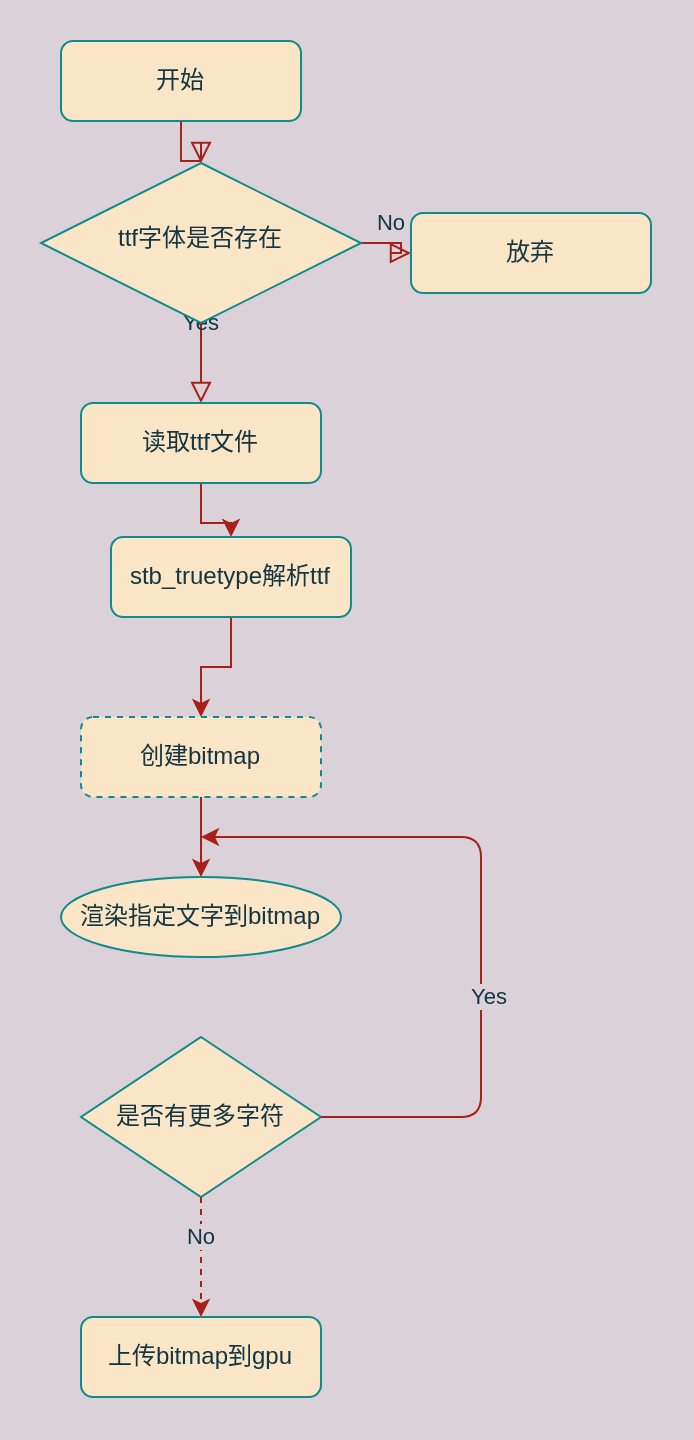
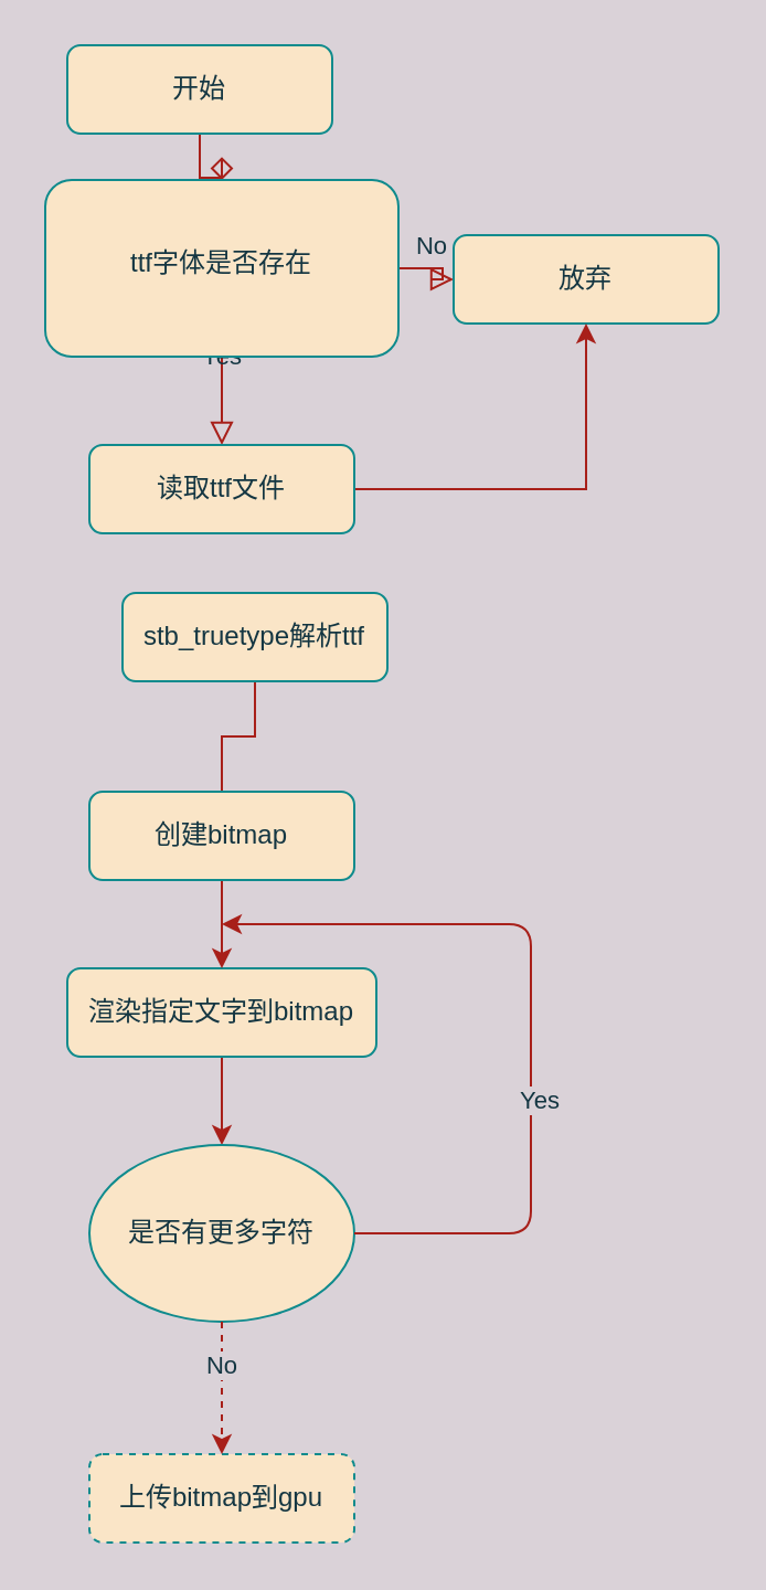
  <mxCell id="0" />
  <mxCell id="1" parent="0" />
- <mxCell id="2" value="" style="rounded=0;html=1;jettySize=auto;orthogonalLoop=1;fontSize=11;endArrow=block;endFill=0;endSize=8;strokeWidth=1;shadow=0;labelBackgroundColor=none;edgeStyle=orthogonalEdgeStyle;strokeColor=#A8201A;fontColor=#143642;" parent="1" source="3" target="6" edge="1"><mxGeometry relative="1" as="geometry" /></mxCell>
+ <mxCell id="2" value="" style="rounded=0;html=1;jettySize=auto;orthogonalLoop=1;fontSize=11;endArrow=diamond;endFill=0;endSize=8;strokeWidth=1;shadow=0;labelBackgroundColor=none;edgeStyle=orthogonalEdgeStyle;strokeColor=#A8201A;fontColor=#143642;" parent="1" source="3" target="6" edge="1"><mxGeometry relative="1" as="geometry" /></mxCell>
  <mxCell id="3" value="开始" style="rounded=1;whiteSpace=wrap;html=1;fontSize=12;glass=0;strokeWidth=1;shadow=0;fillColor=#FAE5C7;strokeColor=#0F8B8D;fontColor=#143642;" parent="1" vertex="1"><mxGeometry x="30" y="20" width="120" height="40" as="geometry" /></mxCell>
  <mxCell id="4" value="Yes" style="rounded=0;html=1;jettySize=auto;orthogonalLoop=1;fontSize=11;endArrow=block;endFill=0;endSize=8;strokeWidth=1;shadow=0;labelBackgroundColor=none;edgeStyle=orthogonalEdgeStyle;strokeColor=#A8201A;fontColor=#143642;" parent="1" source="6" edge="1"><mxGeometry y="20" relative="1" as="geometry"><mxPoint as="offset" /><mxPoint x="100" y="201" as="targetPoint" /></mxGeometry></mxCell>
  <mxCell id="5" value="No" style="edgeStyle=orthogonalEdgeStyle;rounded=0;html=1;jettySize=auto;orthogonalLoop=1;fontSize=11;endArrow=block;endFill=0;endSize=8;strokeWidth=1;shadow=0;labelBackgroundColor=none;strokeColor=#A8201A;fontColor=#143642;" parent="1" source="6" target="7" edge="1"><mxGeometry y="10" relative="1" as="geometry"><mxPoint as="offset" /></mxGeometry></mxCell>
- <mxCell id="6" value="ttf字体是否存在" style="rhombus;whiteSpace=wrap;html=1;shadow=0;fontFamily=Helvetica;fontSize=12;align=center;strokeWidth=1;spacing=6;spacingTop=-4;fillColor=#FAE5C7;strokeColor=#0F8B8D;fontColor=#143642;" parent="1" vertex="1"><mxGeometry x="20" y="81" width="160" height="80" as="geometry" /></mxCell>
+ <mxCell id="6" value="ttf字体是否存在" style="whiteSpace=wrap;html=1;shadow=0;fontFamily=Helvetica;fontSize=12;align=center;strokeWidth=1;spacing=6;spacingTop=-4;fillColor=#FAE5C7;strokeColor=#0F8B8D;fontColor=#143642;rounded=1;" parent="1" vertex="1"><mxGeometry x="20" y="81" width="160" height="80" as="geometry" /></mxCell>
  <mxCell id="7" value="放弃" style="rounded=1;whiteSpace=wrap;html=1;fontSize=12;glass=0;strokeWidth=1;shadow=0;fillColor=#FAE5C7;strokeColor=#0F8B8D;fontColor=#143642;" parent="1" vertex="1"><mxGeometry x="205" y="106" width="120" height="40" as="geometry" /></mxCell>
- <mxCell id="8" value="上传bitmap到gpu" style="rounded=1;whiteSpace=wrap;html=1;fontSize=12;glass=0;strokeWidth=1;shadow=0;fillColor=#FAE5C7;strokeColor=#0F8B8D;fontColor=#143642;" parent="1" vertex="1"><mxGeometry x="40" y="658" width="120" height="40" as="geometry" /></mxCell>
- <mxCell id="9" value="" style="edgeStyle=orthogonalEdgeStyle;rounded=0;orthogonalLoop=1;jettySize=auto;html=1;labelBackgroundColor=#DAD2D8;strokeColor=#A8201A;fontColor=#143642;" edge="1" parent="1" source="10" target="12"><mxGeometry relative="1" as="geometry" /></mxCell>
+ <mxCell id="8" value="上传bitmap到gpu" style="rounded=1;whiteSpace=wrap;html=1;fontSize=12;glass=0;strokeWidth=1;shadow=0;fillColor=#FAE5C7;strokeColor=#0F8B8D;fontColor=#143642;dashed=1;" parent="1" vertex="1"><mxGeometry x="40" y="658" width="120" height="40" as="geometry" /></mxCell>
+ <mxCell id="9" value="" style="edgeStyle=orthogonalEdgeStyle;rounded=0;orthogonalLoop=1;jettySize=auto;html=1;labelBackgroundColor=#DAD2D8;strokeColor=#A8201A;fontColor=#143642;" edge="1" parent="1" source="10" target="7"><mxGeometry relative="1" as="geometry" /></mxCell>
  <mxCell id="10" value="&lt;span&gt;读取ttf文件&lt;/span&gt;" style="rounded=1;whiteSpace=wrap;html=1;fillColor=#FAE5C7;strokeColor=#0F8B8D;fontColor=#143642;" vertex="1" parent="1"><mxGeometry x="40" y="201" width="120" height="40" as="geometry" /></mxCell>
- <mxCell id="11" value="" style="edgeStyle=orthogonalEdgeStyle;rounded=0;orthogonalLoop=1;jettySize=auto;html=1;labelBackgroundColor=#DAD2D8;strokeColor=#A8201A;fontColor=#143642;" edge="1" parent="1" source="12" target="16"><mxGeometry relative="1" as="geometry" /></mxCell>
+ <mxCell id="11" value="" style="edgeStyle=orthogonalEdgeStyle;rounded=0;orthogonalLoop=1;jettySize=auto;html=1;labelBackgroundColor=#DAD2D8;strokeColor=#A8201A;fontColor=#143642;endArrow=none;" edge="1" parent="1" source="12" target="16"><mxGeometry relative="1" as="geometry" /></mxCell>
  <mxCell id="12" value="stb_truetype解析ttf" style="rounded=1;whiteSpace=wrap;html=1;fillColor=#FAE5C7;strokeColor=#0F8B8D;fontColor=#143642;" vertex="1" parent="1"><mxGeometry x="55" y="268" width="120" height="40" as="geometry" /></mxCell>
- <mxCell id="14" value="渲染指定文字到bitmap" style="ellipse;whiteSpace=wrap;html=1;fillColor=#FAE5C7;strokeColor=#0F8B8D;fontColor=#143642;" vertex="1" parent="1"><mxGeometry x="30" y="438" width="140" height="40" as="geometry" /></mxCell>
+ <mxCell id="13" value="" style="edgeStyle=orthogonalEdgeStyle;rounded=0;orthogonalLoop=1;jettySize=auto;html=1;labelBackgroundColor=#DAD2D8;strokeColor=#A8201A;fontColor=#143642;" edge="1" parent="1" source="14" target="17"><mxGeometry relative="1" as="geometry" /></mxCell>
+ <mxCell id="14" value="渲染指定文字到bitmap" style="rounded=1;whiteSpace=wrap;html=1;fillColor=#FAE5C7;strokeColor=#0F8B8D;fontColor=#143642;" vertex="1" parent="1"><mxGeometry x="30" y="438" width="140" height="40" as="geometry" /></mxCell>
  <mxCell id="15" value="" style="edgeStyle=orthogonalEdgeStyle;rounded=0;orthogonalLoop=1;jettySize=auto;html=1;labelBackgroundColor=#DAD2D8;strokeColor=#A8201A;fontColor=#143642;" edge="1" parent="1" source="16" target="14"><mxGeometry relative="1" as="geometry" /></mxCell>
- <mxCell id="16" value="创建bitmap" style="rounded=1;whiteSpace=wrap;html=1;fillColor=#FAE5C7;strokeColor=#0F8B8D;fontColor=#143642;dashed=1;" vertex="1" parent="1"><mxGeometry x="40" y="358" width="120" height="40" as="geometry" /></mxCell>
- <mxCell id="17" value="是否有更多字符" style="rhombus;whiteSpace=wrap;html=1;fillColor=#FAE5C7;strokeColor=#0F8B8D;fontColor=#143642;" vertex="1" parent="1"><mxGeometry x="40" y="518" width="120" height="80" as="geometry" /></mxCell>
+ <mxCell id="16" value="创建bitmap" style="rounded=1;whiteSpace=wrap;html=1;fillColor=#FAE5C7;strokeColor=#0F8B8D;fontColor=#143642;" vertex="1" parent="1"><mxGeometry x="40" y="358" width="120" height="40" as="geometry" /></mxCell>
+ <mxCell id="17" value="是否有更多字符" style="ellipse;whiteSpace=wrap;html=1;fillColor=#FAE5C7;strokeColor=#0F8B8D;fontColor=#143642;" vertex="1" parent="1"><mxGeometry x="40" y="518" width="120" height="80" as="geometry" /></mxCell>
  <mxCell id="18" value="" style="edgeStyle=segmentEdgeStyle;endArrow=classic;html=1;exitX=1;exitY=0.5;exitDx=0;exitDy=0;labelBackgroundColor=#DAD2D8;strokeColor=#A8201A;fontColor=#143642;" edge="1" parent="1" source="17"><mxGeometry width="50" height="50" relative="1" as="geometry"><mxPoint x="270" y="448" as="sourcePoint" /><mxPoint x="100" y="418" as="targetPoint" /><Array as="points"><mxPoint x="240" y="558" /><mxPoint x="240" y="418" /></Array></mxGeometry></mxCell>
  <mxCell id="19" value="Yes" style="edgeLabel;html=1;align=center;verticalAlign=middle;resizable=0;points=[];labelBackgroundColor=#DAD2D8;fontColor=#143642;" vertex="1" connectable="0" parent="18"><mxGeometry x="-0.218" y="-3" relative="1" as="geometry"><mxPoint as="offset" /></mxGeometry></mxCell>
  <mxCell id="20" value="" style="endArrow=classic;html=1;exitX=0.5;exitY=1;exitDx=0;exitDy=0;entryX=0.5;entryY=0;entryDx=0;entryDy=0;labelBackgroundColor=#DAD2D8;strokeColor=#A8201A;fontColor=#143642;dashed=1;" edge="1" parent="1" source="17" target="8"><mxGeometry width="50" height="50" relative="1" as="geometry"><mxPoint x="270" y="448" as="sourcePoint" /><mxPoint x="320" y="398" as="targetPoint" /></mxGeometry></mxCell>
  <mxCell id="21" value="No" style="edgeLabel;html=1;align=center;verticalAlign=middle;resizable=0;points=[];labelBackgroundColor=#DAD2D8;fontColor=#143642;" vertex="1" connectable="0" parent="20"><mxGeometry x="-0.36" y="-1" relative="1" as="geometry"><mxPoint as="offset" /></mxGeometry></mxCell>
